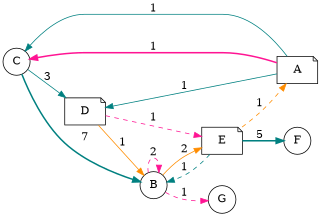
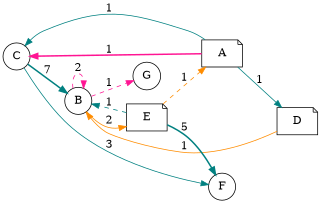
  digraph {
    rankdir=LR
    node [shape=circle]
    edge [color=teal style=solid]
    C
    A [shape=note]
    D [shape=note]
    B
    E [shape=note]
    G
    F
-   C -> D [label=3]
+   C -> F [label=3]
    C -> B [label=7 style=bold]
    A -> C [label=1]
    A -> C [color=deeppink label=1 style=bold]
    A -> D [label=1]
    D -> B [color=darkorange label=1]
-   D -> E [color=deeppink label=1 style=dashed]
    B -> B [color=deeppink label=2 style=dashed]
    B -> E [color=darkorange label=2]
    B -> G [color=deeppink label=1 style=dashed]
    E -> A [color=darkorange label=1 style=dashed]
    E -> B [label=1 style=dashed]
    E -> F [label=5 style=bold]
  }
